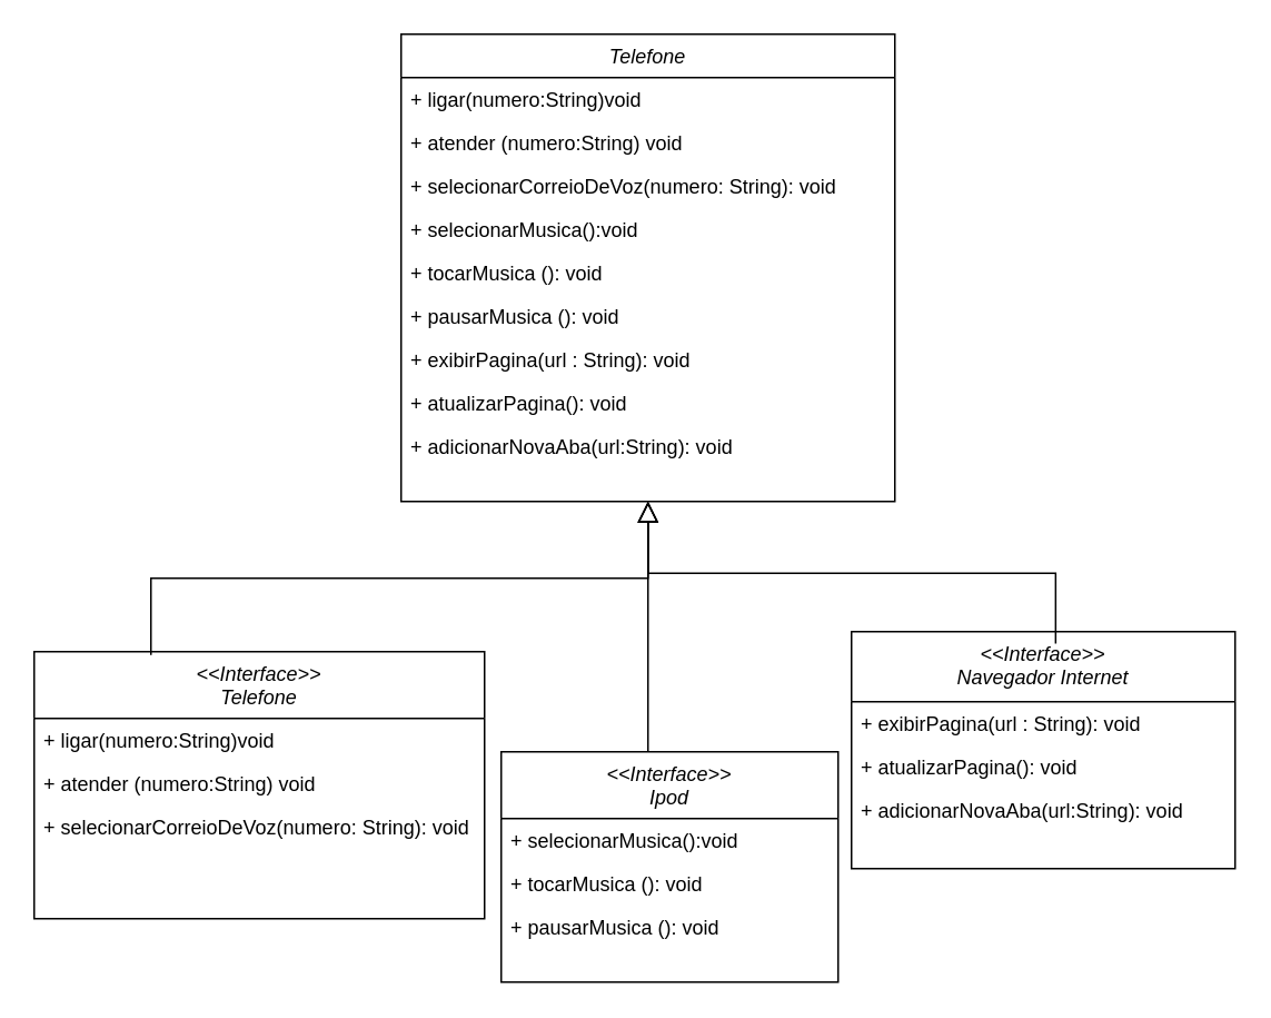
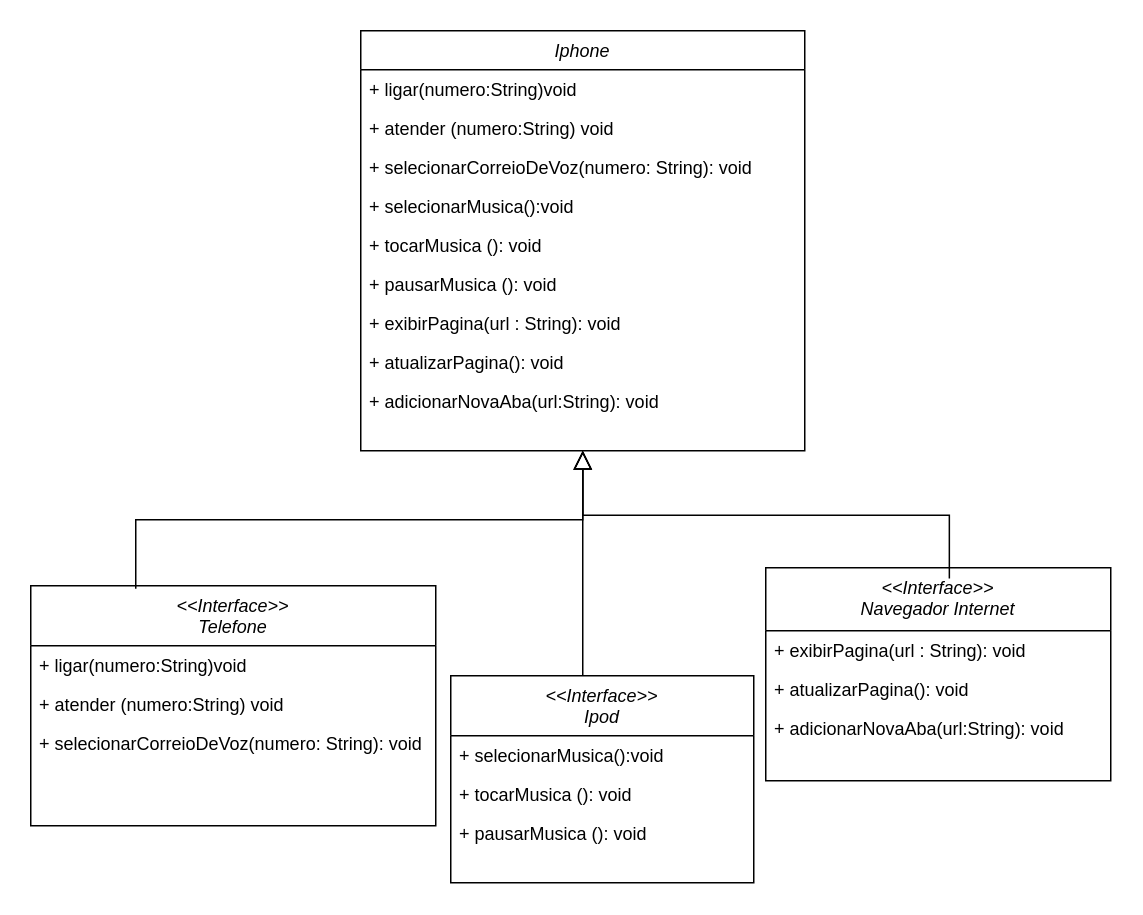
  <mxCell id="0" />
  <mxCell id="1" parent="0" />
- <mxCell id="2" value="Telefone" style="swimlane;fontStyle=2;align=center;verticalAlign=top;childLayout=stackLayout;horizontal=1;startSize=26;horizontalStack=0;resizeParent=1;resizeLast=0;collapsible=1;marginBottom=0;rounded=0;shadow=0;strokeWidth=1;" vertex="1" parent="1"><mxGeometry x="240" y="20" width="296" height="280" as="geometry"><mxRectangle x="230" y="140" width="160" height="26" as="alternateBounds" /></mxGeometry></mxCell>
+ <mxCell id="2" value="Iphone" style="swimlane;fontStyle=2;align=center;verticalAlign=top;childLayout=stackLayout;horizontal=1;startSize=26;horizontalStack=0;resizeParent=1;resizeLast=0;collapsible=1;marginBottom=0;rounded=0;shadow=0;strokeWidth=1;" vertex="1" parent="1"><mxGeometry x="240" y="20" width="296" height="280" as="geometry"><mxRectangle x="230" y="140" width="160" height="26" as="alternateBounds" /></mxGeometry></mxCell>
  <mxCell id="3" value="+ ligar(numero:String)void&#10;" style="text;align=left;verticalAlign=top;spacingLeft=4;spacingRight=4;overflow=hidden;rotatable=0;points=[[0,0.5],[1,0.5]];portConstraint=eastwest;" vertex="1" parent="2"><mxGeometry y="26" width="296" height="26" as="geometry" /></mxCell>
  <mxCell id="4" value="+ atender (numero:String) void" style="text;align=left;verticalAlign=top;spacingLeft=4;spacingRight=4;overflow=hidden;rotatable=0;points=[[0,0.5],[1,0.5]];portConstraint=eastwest;rounded=0;shadow=0;html=0;" vertex="1" parent="2"><mxGeometry y="52" width="296" height="26" as="geometry" /></mxCell>
  <mxCell id="5" value="+ selecionarCorreioDeVoz(numero: String): void" style="text;align=left;verticalAlign=top;spacingLeft=4;spacingRight=4;overflow=hidden;rotatable=0;points=[[0,0.5],[1,0.5]];portConstraint=eastwest;rounded=0;shadow=0;html=0;" vertex="1" parent="2"><mxGeometry y="78" width="296" height="26" as="geometry" /></mxCell>
  <mxCell id="6" value="+ selecionarMusica():void" style="text;align=left;verticalAlign=top;spacingLeft=4;spacingRight=4;overflow=hidden;rotatable=0;points=[[0,0.5],[1,0.5]];portConstraint=eastwest;rounded=0;shadow=0;html=0;" vertex="1" parent="2"><mxGeometry y="104" width="296" height="26" as="geometry" /></mxCell>
  <mxCell id="7" value="+ tocarMusica (): void" style="text;align=left;verticalAlign=top;spacingLeft=4;spacingRight=4;overflow=hidden;rotatable=0;points=[[0,0.5],[1,0.5]];portConstraint=eastwest;rounded=0;shadow=0;html=0;" vertex="1" parent="2"><mxGeometry y="130" width="296" height="26" as="geometry" /></mxCell>
  <mxCell id="8" value="+ pausarMusica (): void" style="text;align=left;verticalAlign=top;spacingLeft=4;spacingRight=4;overflow=hidden;rotatable=0;points=[[0,0.5],[1,0.5]];portConstraint=eastwest;rounded=0;shadow=0;html=0;" vertex="1" parent="2"><mxGeometry y="156" width="296" height="26" as="geometry" /></mxCell>
  <mxCell id="9" value="+ exibirPagina(url : String): void" style="text;align=left;verticalAlign=top;spacingLeft=4;spacingRight=4;overflow=hidden;rotatable=0;points=[[0,0.5],[1,0.5]];portConstraint=eastwest;rounded=0;shadow=0;html=0;" vertex="1" parent="2"><mxGeometry y="182" width="296" height="26" as="geometry" /></mxCell>
  <mxCell id="10" value="+ atualizarPagina(): void" style="text;align=left;verticalAlign=top;spacingLeft=4;spacingRight=4;overflow=hidden;rotatable=0;points=[[0,0.5],[1,0.5]];portConstraint=eastwest;rounded=0;shadow=0;html=0;" vertex="1" parent="2"><mxGeometry y="208" width="296" height="26" as="geometry" /></mxCell>
  <mxCell id="11" value="+ adicionarNovaAba(url:String): void" style="text;align=left;verticalAlign=top;spacingLeft=4;spacingRight=4;overflow=hidden;rotatable=0;points=[[0,0.5],[1,0.5]];portConstraint=eastwest;rounded=0;shadow=0;html=0;" vertex="1" parent="2"><mxGeometry y="234" width="296" height="26" as="geometry" /></mxCell>
  <mxCell id="12" value="&lt;&lt;Interface&gt;&gt;&#10;Ipod" style="swimlane;fontStyle=2;align=center;verticalAlign=top;childLayout=stackLayout;horizontal=1;startSize=40;horizontalStack=0;resizeParent=1;resizeLast=0;collapsible=1;marginBottom=0;rounded=0;shadow=0;strokeWidth=1;" vertex="1" parent="1"><mxGeometry x="300" y="450" width="202" height="138" as="geometry"><mxRectangle x="230" y="140" width="160" height="26" as="alternateBounds" /></mxGeometry></mxCell>
  <mxCell id="13" value="+ selecionarMusica():void" style="text;align=left;verticalAlign=top;spacingLeft=4;spacingRight=4;overflow=hidden;rotatable=0;points=[[0,0.5],[1,0.5]];portConstraint=eastwest;" vertex="1" parent="12"><mxGeometry y="40" width="202" height="26" as="geometry" /></mxCell>
  <mxCell id="14" value="+ tocarMusica (): void" style="text;align=left;verticalAlign=top;spacingLeft=4;spacingRight=4;overflow=hidden;rotatable=0;points=[[0,0.5],[1,0.5]];portConstraint=eastwest;rounded=0;shadow=0;html=0;" vertex="1" parent="12"><mxGeometry y="66" width="202" height="26" as="geometry" /></mxCell>
  <mxCell id="15" value="+ pausarMusica (): void" style="text;align=left;verticalAlign=top;spacingLeft=4;spacingRight=4;overflow=hidden;rotatable=0;points=[[0,0.5],[1,0.5]];portConstraint=eastwest;rounded=0;shadow=0;html=0;" vertex="1" parent="12"><mxGeometry y="92" width="202" height="26" as="geometry" /></mxCell>
  <mxCell id="16" value="&lt;&lt;Interface&gt;&gt;&#10;Navegador Internet" style="swimlane;fontStyle=2;align=center;verticalAlign=top;childLayout=stackLayout;horizontal=1;startSize=42;horizontalStack=0;resizeParent=1;resizeLast=0;collapsible=1;marginBottom=0;rounded=0;shadow=0;strokeWidth=1;" vertex="1" parent="1"><mxGeometry x="510" y="378" width="230" height="142" as="geometry"><mxRectangle x="230" y="140" width="160" height="26" as="alternateBounds" /></mxGeometry></mxCell>
  <mxCell id="17" value="+ exibirPagina(url : String): void" style="text;align=left;verticalAlign=top;spacingLeft=4;spacingRight=4;overflow=hidden;rotatable=0;points=[[0,0.5],[1,0.5]];portConstraint=eastwest;" vertex="1" parent="16"><mxGeometry y="42" width="230" height="26" as="geometry" /></mxCell>
  <mxCell id="18" value="+ atualizarPagina(): void" style="text;align=left;verticalAlign=top;spacingLeft=4;spacingRight=4;overflow=hidden;rotatable=0;points=[[0,0.5],[1,0.5]];portConstraint=eastwest;rounded=0;shadow=0;html=0;" vertex="1" parent="16"><mxGeometry y="68" width="230" height="26" as="geometry" /></mxCell>
  <mxCell id="19" value="+ adicionarNovaAba(url:String): void" style="text;align=left;verticalAlign=top;spacingLeft=4;spacingRight=4;overflow=hidden;rotatable=0;points=[[0,0.5],[1,0.5]];portConstraint=eastwest;rounded=0;shadow=0;html=0;" vertex="1" parent="16"><mxGeometry y="94" width="230" height="26" as="geometry" /></mxCell>
  <mxCell id="20" value="&lt;&lt;Interface&gt;&gt;&#10;Telefone" style="swimlane;fontStyle=2;align=center;verticalAlign=top;childLayout=stackLayout;horizontal=1;startSize=40;horizontalStack=0;resizeParent=1;resizeLast=0;collapsible=1;marginBottom=0;rounded=0;shadow=0;strokeWidth=1;" vertex="1" parent="1"><mxGeometry x="20" y="390" width="270" height="160" as="geometry"><mxRectangle x="230" y="140" width="160" height="26" as="alternateBounds" /></mxGeometry></mxCell>
  <mxCell id="21" value="+ ligar(numero:String)void&#10;" style="text;align=left;verticalAlign=top;spacingLeft=4;spacingRight=4;overflow=hidden;rotatable=0;points=[[0,0.5],[1,0.5]];portConstraint=eastwest;" vertex="1" parent="20"><mxGeometry y="40" width="270" height="26" as="geometry" /></mxCell>
  <mxCell id="22" value="+ atender (numero:String) void" style="text;align=left;verticalAlign=top;spacingLeft=4;spacingRight=4;overflow=hidden;rotatable=0;points=[[0,0.5],[1,0.5]];portConstraint=eastwest;rounded=0;shadow=0;html=0;" vertex="1" parent="20"><mxGeometry y="66" width="270" height="26" as="geometry" /></mxCell>
  <mxCell id="23" value="+ selecionarCorreioDeVoz(numero: String): void" style="text;align=left;verticalAlign=top;spacingLeft=4;spacingRight=4;overflow=hidden;rotatable=0;points=[[0,0.5],[1,0.5]];portConstraint=eastwest;rounded=0;shadow=0;html=0;" vertex="1" parent="20"><mxGeometry y="92" width="270" height="26" as="geometry" /></mxCell>
  <mxCell id="24" value="" style="endArrow=block;endSize=10;endFill=0;shadow=0;strokeWidth=1;rounded=0;edgeStyle=elbowEdgeStyle;elbow=vertical;" edge="1" parent="1" target="2"><mxGeometry width="160" relative="1" as="geometry"><mxPoint x="90" y="392" as="sourcePoint" /><mxPoint x="354" y="310" as="targetPoint" /></mxGeometry></mxCell>
  <mxCell id="25" value="" style="endArrow=block;endSize=10;endFill=0;shadow=0;strokeWidth=1;rounded=0;edgeStyle=elbowEdgeStyle;elbow=vertical;exitX=0.315;exitY=0.008;exitDx=0;exitDy=0;exitPerimeter=0;" edge="1" parent="1" target="2"><mxGeometry width="160" relative="1" as="geometry"><mxPoint x="632.4" y="385.104" as="sourcePoint" /><mxPoint x="430" y="300" as="targetPoint" /></mxGeometry></mxCell>
  <mxCell id="26" value="" style="endArrow=block;endSize=10;endFill=0;shadow=0;strokeWidth=1;rounded=0;edgeStyle=elbowEdgeStyle;elbow=vertical;" edge="1" parent="1" source="12" target="2"><mxGeometry width="160" relative="1" as="geometry"><mxPoint x="400" y="410" as="sourcePoint" /><mxPoint x="404" y="302" as="targetPoint" /><Array as="points"><mxPoint x="388" y="410" /></Array></mxGeometry></mxCell>
